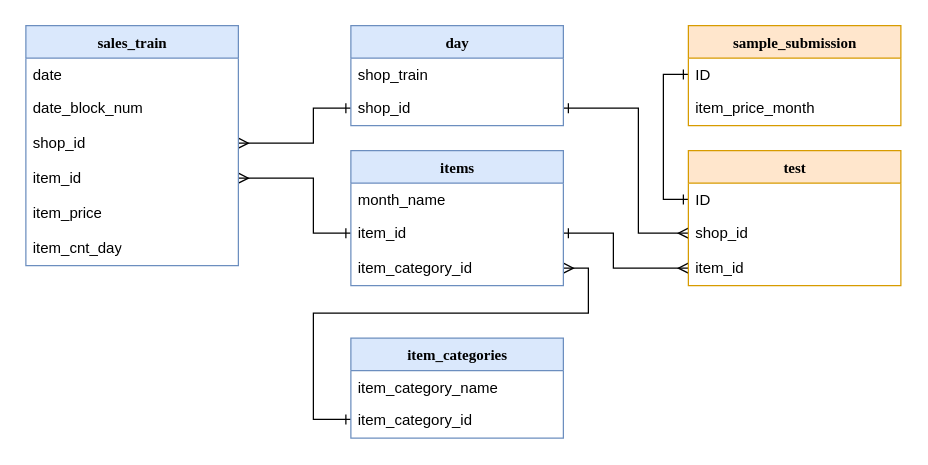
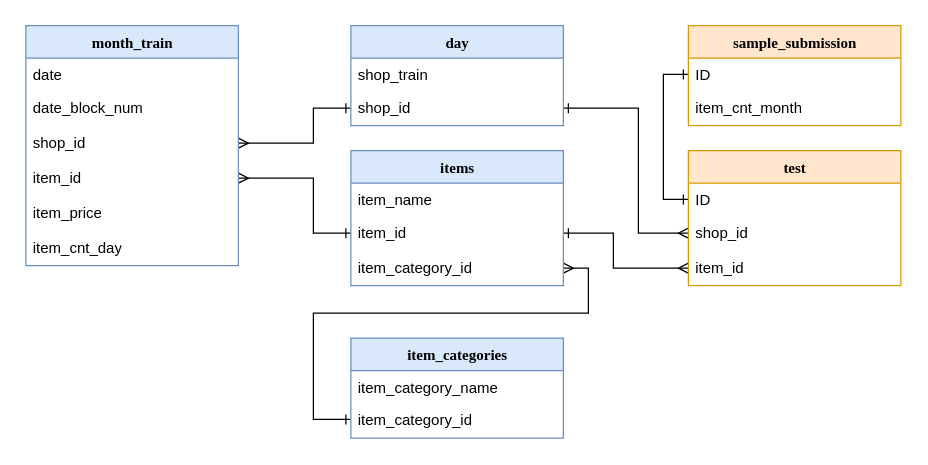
  <mxCell id="0" />
  <mxCell id="1" parent="0" />
  <mxCell id="2" style="edgeStyle=orthogonalEdgeStyle;rounded=0;orthogonalLoop=1;jettySize=auto;html=1;startArrow=ERone;startFill=0;endArrow=ERmany;endFill=0;entryX=0;entryY=0.5;entryDx=0;entryDy=0;" parent="1" source="17" target="30" edge="1"><mxGeometry relative="1" as="geometry"><Array as="points"><mxPoint x="510" y="86" /><mxPoint x="510" y="186" /></Array></mxGeometry></mxCell>
  <mxCell id="3" style="edgeStyle=orthogonalEdgeStyle;rounded=0;orthogonalLoop=1;jettySize=auto;html=1;startArrow=ERone;startFill=0;endArrow=ERmany;endFill=0;" parent="1" source="17" target="11" edge="1"><mxGeometry relative="1" as="geometry"><Array as="points"><mxPoint x="250" y="86" /><mxPoint x="250" y="114" /></Array></mxGeometry></mxCell>
  <mxCell id="4" style="edgeStyle=orthogonalEdgeStyle;rounded=0;orthogonalLoop=1;jettySize=auto;html=1;startArrow=ERone;startFill=0;endArrow=ERmany;endFill=0;" parent="1" source="20" target="12" edge="1"><mxGeometry relative="1" as="geometry"><Array as="points"><mxPoint x="250" y="186" /><mxPoint x="250" y="142" /></Array></mxGeometry></mxCell>
  <mxCell id="5" value="" style="edgeStyle=orthogonalEdgeStyle;rounded=0;orthogonalLoop=1;jettySize=auto;html=1;startArrow=ERone;startFill=0;endArrow=ERone;endFill=0;entryX=0;entryY=0.5;entryDx=0;entryDy=0;" parent="1" source="23" target="29" edge="1"><mxGeometry relative="1" as="geometry"><Array as="points" /></mxGeometry></mxCell>
  <mxCell id="6" style="edgeStyle=orthogonalEdgeStyle;rounded=0;orthogonalLoop=1;jettySize=auto;html=1;startArrow=ERone;startFill=0;endArrow=ERmany;endFill=0;entryX=1;entryY=0.5;entryDx=0;entryDy=0;exitX=0;exitY=0.5;exitDx=0;exitDy=0;" parent="1" source="27" target="21" edge="1"><mxGeometry relative="1" as="geometry"><Array as="points"><mxPoint x="250" y="335" /><mxPoint x="250" y="250" /><mxPoint x="470" y="250" /><mxPoint x="470" y="214" /></Array></mxGeometry></mxCell>
  <mxCell id="7" style="edgeStyle=orthogonalEdgeStyle;rounded=0;orthogonalLoop=1;jettySize=auto;html=1;startArrow=ERone;startFill=0;endArrow=ERmany;endFill=0;entryX=0;entryY=0.5;entryDx=0;entryDy=0;" parent="1" source="20" target="31" edge="1"><mxGeometry relative="1" as="geometry"><Array as="points"><mxPoint x="490" y="186" /><mxPoint x="490" y="214" /></Array></mxGeometry></mxCell>
- <mxCell id="8" value="sales_train" style="swimlane;html=1;fontStyle=1;align=center;verticalAlign=top;childLayout=stackLayout;horizontal=1;startSize=26;horizontalStack=0;resizeParent=1;resizeLast=0;collapsible=1;marginBottom=0;swimlaneFillColor=#ffffff;rounded=0;shadow=0;comic=0;labelBackgroundColor=none;strokeWidth=1;fillColor=#dae8fc;fontFamily=Verdana;fontSize=12;strokeColor=#6c8ebf;" parent="1" vertex="1"><mxGeometry x="20" y="20" width="170" height="192" as="geometry"><mxRectangle x="90" y="83" width="100" height="26" as="alternateBounds" /></mxGeometry></mxCell>
+ <mxCell id="8" value="month_train" style="swimlane;html=1;fontStyle=1;align=center;verticalAlign=top;childLayout=stackLayout;horizontal=1;startSize=26;horizontalStack=0;resizeParent=1;resizeLast=0;collapsible=1;marginBottom=0;swimlaneFillColor=#ffffff;rounded=0;shadow=0;comic=0;labelBackgroundColor=none;strokeWidth=1;fillColor=#dae8fc;fontFamily=Verdana;fontSize=12;strokeColor=#6c8ebf;" parent="1" vertex="1"><mxGeometry x="20" y="20" width="170" height="192" as="geometry"><mxRectangle x="90" y="83" width="100" height="26" as="alternateBounds" /></mxGeometry></mxCell>
  <mxCell id="9" value="date" style="text;html=1;strokeColor=none;fillColor=none;align=left;verticalAlign=top;spacingLeft=4;spacingRight=4;whiteSpace=wrap;overflow=hidden;rotatable=0;points=[[0,0.5],[1,0.5]];portConstraint=eastwest;" parent="8" vertex="1"><mxGeometry y="26" width="170" height="26" as="geometry" /></mxCell>
  <mxCell id="10" value="date_block_num" style="text;html=1;strokeColor=none;fillColor=none;align=left;verticalAlign=top;spacingLeft=4;spacingRight=4;whiteSpace=wrap;overflow=hidden;rotatable=0;points=[[0,0.5],[1,0.5]];portConstraint=eastwest;" parent="8" vertex="1"><mxGeometry y="52" width="170" height="28" as="geometry" /></mxCell>
  <mxCell id="11" value="shop_id" style="text;html=1;strokeColor=none;fillColor=none;align=left;verticalAlign=top;spacingLeft=4;spacingRight=4;whiteSpace=wrap;overflow=hidden;rotatable=0;points=[[0,0.5],[1,0.5]];portConstraint=eastwest;" parent="8" vertex="1"><mxGeometry y="80" width="170" height="28" as="geometry" /></mxCell>
  <mxCell id="12" value="item_id" style="text;html=1;strokeColor=none;fillColor=none;align=left;verticalAlign=top;spacingLeft=4;spacingRight=4;whiteSpace=wrap;overflow=hidden;rotatable=0;points=[[0,0.5],[1,0.5]];portConstraint=eastwest;" parent="8" vertex="1"><mxGeometry y="108" width="170" height="28" as="geometry" /></mxCell>
  <mxCell id="13" value="item_price" style="text;html=1;strokeColor=none;fillColor=none;align=left;verticalAlign=top;spacingLeft=4;spacingRight=4;whiteSpace=wrap;overflow=hidden;rotatable=0;points=[[0,0.5],[1,0.5]];portConstraint=eastwest;" parent="8" vertex="1"><mxGeometry y="136" width="170" height="28" as="geometry" /></mxCell>
  <mxCell id="14" value="item_cnt_day" style="text;html=1;strokeColor=none;fillColor=none;align=left;verticalAlign=top;spacingLeft=4;spacingRight=4;whiteSpace=wrap;overflow=hidden;rotatable=0;points=[[0,0.5],[1,0.5]];portConstraint=eastwest;" parent="8" vertex="1"><mxGeometry y="164" width="170" height="28" as="geometry" /></mxCell>
  <mxCell id="15" value="day" style="swimlane;html=1;fontStyle=1;align=center;verticalAlign=top;childLayout=stackLayout;horizontal=1;startSize=26;horizontalStack=0;resizeParent=1;resizeLast=0;collapsible=1;marginBottom=0;swimlaneFillColor=#ffffff;rounded=0;shadow=0;comic=0;labelBackgroundColor=none;strokeWidth=1;fillColor=#dae8fc;fontFamily=Verdana;fontSize=12;strokeColor=#6c8ebf;" parent="1" vertex="1"><mxGeometry x="280" y="20" width="170" height="80" as="geometry"><mxRectangle x="90" y="83" width="100" height="26" as="alternateBounds" /></mxGeometry></mxCell>
  <mxCell id="16" value="shop_train" style="text;html=1;strokeColor=none;fillColor=none;align=left;verticalAlign=top;spacingLeft=4;spacingRight=4;whiteSpace=wrap;overflow=hidden;rotatable=0;points=[[0,0.5],[1,0.5]];portConstraint=eastwest;" parent="15" vertex="1"><mxGeometry y="26" width="170" height="26" as="geometry" /></mxCell>
  <mxCell id="17" value="shop_id" style="text;html=1;strokeColor=none;fillColor=none;align=left;verticalAlign=top;spacingLeft=4;spacingRight=4;whiteSpace=wrap;overflow=hidden;rotatable=0;points=[[0,0.5],[1,0.5]];portConstraint=eastwest;" parent="15" vertex="1"><mxGeometry y="52" width="170" height="28" as="geometry" /></mxCell>
  <mxCell id="18" value="items" style="swimlane;html=1;fontStyle=1;align=center;verticalAlign=top;childLayout=stackLayout;horizontal=1;startSize=26;horizontalStack=0;resizeParent=1;resizeLast=0;collapsible=1;marginBottom=0;swimlaneFillColor=#ffffff;rounded=0;shadow=0;comic=0;labelBackgroundColor=none;strokeWidth=1;fillColor=#dae8fc;fontFamily=Verdana;fontSize=12;strokeColor=#6c8ebf;" parent="1" vertex="1"><mxGeometry x="280" y="120" width="170" height="108" as="geometry"><mxRectangle x="90" y="83" width="100" height="26" as="alternateBounds" /></mxGeometry></mxCell>
- <mxCell id="19" value="month_name" style="text;html=1;strokeColor=none;fillColor=none;align=left;verticalAlign=top;spacingLeft=4;spacingRight=4;whiteSpace=wrap;overflow=hidden;rotatable=0;points=[[0,0.5],[1,0.5]];portConstraint=eastwest;" parent="18" vertex="1"><mxGeometry y="26" width="170" height="26" as="geometry" /></mxCell>
+ <mxCell id="19" value="item_name" style="text;html=1;strokeColor=none;fillColor=none;align=left;verticalAlign=top;spacingLeft=4;spacingRight=4;whiteSpace=wrap;overflow=hidden;rotatable=0;points=[[0,0.5],[1,0.5]];portConstraint=eastwest;" parent="18" vertex="1"><mxGeometry y="26" width="170" height="26" as="geometry" /></mxCell>
  <mxCell id="20" value="item_id" style="text;html=1;strokeColor=none;fillColor=none;align=left;verticalAlign=top;spacingLeft=4;spacingRight=4;whiteSpace=wrap;overflow=hidden;rotatable=0;points=[[0,0.5],[1,0.5]];portConstraint=eastwest;" parent="18" vertex="1"><mxGeometry y="52" width="170" height="28" as="geometry" /></mxCell>
  <mxCell id="21" value="item_category_id" style="text;html=1;strokeColor=none;fillColor=none;align=left;verticalAlign=top;spacingLeft=4;spacingRight=4;whiteSpace=wrap;overflow=hidden;rotatable=0;points=[[0,0.5],[1,0.5]];portConstraint=eastwest;" parent="18" vertex="1"><mxGeometry y="80" width="170" height="28" as="geometry" /></mxCell>
  <mxCell id="22" value="sample_submission" style="swimlane;html=1;fontStyle=1;align=center;verticalAlign=top;childLayout=stackLayout;horizontal=1;startSize=26;horizontalStack=0;resizeParent=1;resizeLast=0;collapsible=1;marginBottom=0;swimlaneFillColor=#ffffff;rounded=0;shadow=0;comic=0;labelBackgroundColor=none;strokeWidth=1;fillColor=#ffe6cc;fontFamily=Verdana;fontSize=12;strokeColor=#d79b00;" parent="1" vertex="1"><mxGeometry x="550" y="20" width="170" height="80" as="geometry"><mxRectangle x="90" y="83" width="100" height="26" as="alternateBounds" /></mxGeometry></mxCell>
  <mxCell id="23" value="ID" style="text;html=1;strokeColor=none;fillColor=none;align=left;verticalAlign=top;spacingLeft=4;spacingRight=4;whiteSpace=wrap;overflow=hidden;rotatable=0;points=[[0,0.5],[1,0.5]];portConstraint=eastwest;" parent="22" vertex="1"><mxGeometry y="26" width="170" height="26" as="geometry" /></mxCell>
- <mxCell id="24" value="item_price_month" style="text;html=1;strokeColor=none;fillColor=none;align=left;verticalAlign=top;spacingLeft=4;spacingRight=4;whiteSpace=wrap;overflow=hidden;rotatable=0;points=[[0,0.5],[1,0.5]];portConstraint=eastwest;" parent="22" vertex="1"><mxGeometry y="52" width="170" height="28" as="geometry" /></mxCell>
+ <mxCell id="24" value="item_cnt_month" style="text;html=1;strokeColor=none;fillColor=none;align=left;verticalAlign=top;spacingLeft=4;spacingRight=4;whiteSpace=wrap;overflow=hidden;rotatable=0;points=[[0,0.5],[1,0.5]];portConstraint=eastwest;" parent="22" vertex="1"><mxGeometry y="52" width="170" height="28" as="geometry" /></mxCell>
  <mxCell id="25" value="item_categories" style="swimlane;html=1;fontStyle=1;align=center;verticalAlign=top;childLayout=stackLayout;horizontal=1;startSize=26;horizontalStack=0;resizeParent=1;resizeLast=0;collapsible=1;marginBottom=0;swimlaneFillColor=#ffffff;rounded=0;shadow=0;comic=0;labelBackgroundColor=none;strokeWidth=1;fillColor=#dae8fc;fontFamily=Verdana;fontSize=12;strokeColor=#6c8ebf;" parent="1" vertex="1"><mxGeometry x="280" y="270" width="170" height="80" as="geometry"><mxRectangle x="90" y="83" width="100" height="26" as="alternateBounds" /></mxGeometry></mxCell>
  <mxCell id="26" value="item_category_name" style="text;html=1;strokeColor=none;fillColor=none;align=left;verticalAlign=top;spacingLeft=4;spacingRight=4;whiteSpace=wrap;overflow=hidden;rotatable=0;points=[[0,0.5],[1,0.5]];portConstraint=eastwest;" parent="25" vertex="1"><mxGeometry y="26" width="170" height="26" as="geometry" /></mxCell>
  <mxCell id="27" value="item_category_id" style="text;html=1;strokeColor=none;fillColor=none;align=left;verticalAlign=top;spacingLeft=4;spacingRight=4;whiteSpace=wrap;overflow=hidden;rotatable=0;points=[[0,0.5],[1,0.5]];portConstraint=eastwest;" parent="25" vertex="1"><mxGeometry y="52" width="170" height="26" as="geometry" /></mxCell>
  <mxCell id="28" value="test" style="swimlane;html=1;fontStyle=1;align=center;verticalAlign=top;childLayout=stackLayout;horizontal=1;startSize=26;horizontalStack=0;resizeParent=1;resizeLast=0;collapsible=1;marginBottom=0;swimlaneFillColor=#ffffff;rounded=0;shadow=0;comic=0;labelBackgroundColor=none;strokeWidth=1;fillColor=#ffe6cc;fontFamily=Verdana;fontSize=12;strokeColor=#d79b00;" parent="1" vertex="1"><mxGeometry x="550" y="120" width="170" height="108" as="geometry"><mxRectangle x="90" y="83" width="100" height="26" as="alternateBounds" /></mxGeometry></mxCell>
  <mxCell id="29" value="ID" style="text;html=1;strokeColor=none;fillColor=none;align=left;verticalAlign=top;spacingLeft=4;spacingRight=4;whiteSpace=wrap;overflow=hidden;rotatable=0;points=[[0,0.5],[1,0.5]];portConstraint=eastwest;" parent="28" vertex="1"><mxGeometry y="26" width="170" height="26" as="geometry" /></mxCell>
  <mxCell id="30" value="shop_id" style="text;html=1;strokeColor=none;fillColor=none;align=left;verticalAlign=top;spacingLeft=4;spacingRight=4;whiteSpace=wrap;overflow=hidden;rotatable=0;points=[[0,0.5],[1,0.5]];portConstraint=eastwest;" parent="28" vertex="1"><mxGeometry y="52" width="170" height="28" as="geometry" /></mxCell>
  <mxCell id="31" value="item_id&lt;br&gt;" style="text;html=1;strokeColor=none;fillColor=none;align=left;verticalAlign=top;spacingLeft=4;spacingRight=4;whiteSpace=wrap;overflow=hidden;rotatable=0;points=[[0,0.5],[1,0.5]];portConstraint=eastwest;" parent="28" vertex="1"><mxGeometry y="80" width="170" height="28" as="geometry" /></mxCell>
